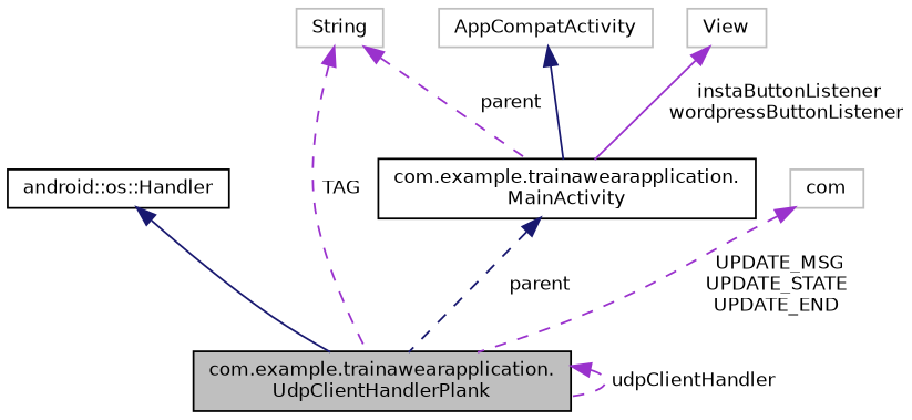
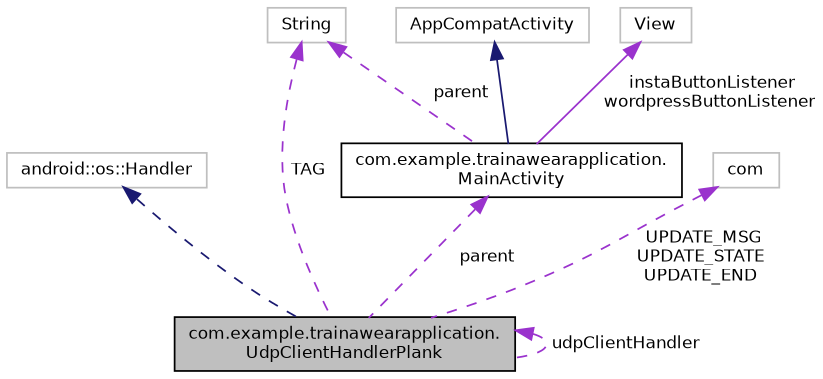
  digraph {
    node [color=grey75 fillcolor=white fontname=Helvetica fontsize=10 shape=record style=filled]
    edge [color=darkorchid3 dir=back fontname=Helvetica fontsize=10 labelfontname=Helvetica labelfontsize=10 style=dashed]
    n1 [color=black fillcolor=grey75 fontcolor=black height=0.2 label="com.example.trainawearapplication.\lUdpClientHandlerPlank" width=0.4]
-   n2 [color=black height=0.2 label="android::os::Handler" width=0.4]
+   n2 [height=0.2 label="android::os::Handler" width=0.4]
    n3 [height=0.2 label=String width=0.4]
    n4 [color=black height=0.2 label="com.example.trainawearapplication.\lMainActivity" width=0.4]
    n5 [height=0.2 label=AppCompatActivity width=0.4]
    n6 [height=0.2 label=View width=0.4]
    n7 [height=0.2 label=com width=0.4]
    n1 -> n1 [label=" udpClientHandler"]
-   n2 -> n1 [color=midnightblue style=solid]
+   n2 -> n1 [color=midnightblue]
    n3 -> n1 [label=" TAG"]
    n3 -> n4 [label=" parent"]
-   n4 -> n1 [color=midnightblue label=" parent"]
+   n4 -> n1 [label=" parent"]
    n5 -> n4 [color=midnightblue style=solid]
    n6 -> n4 [label=" instaButtonListener\nwordpressButtonListener" style=solid]
    n7 -> n1 [label=" UPDATE_MSG\nUPDATE_STATE\nUPDATE_END"]
  }
